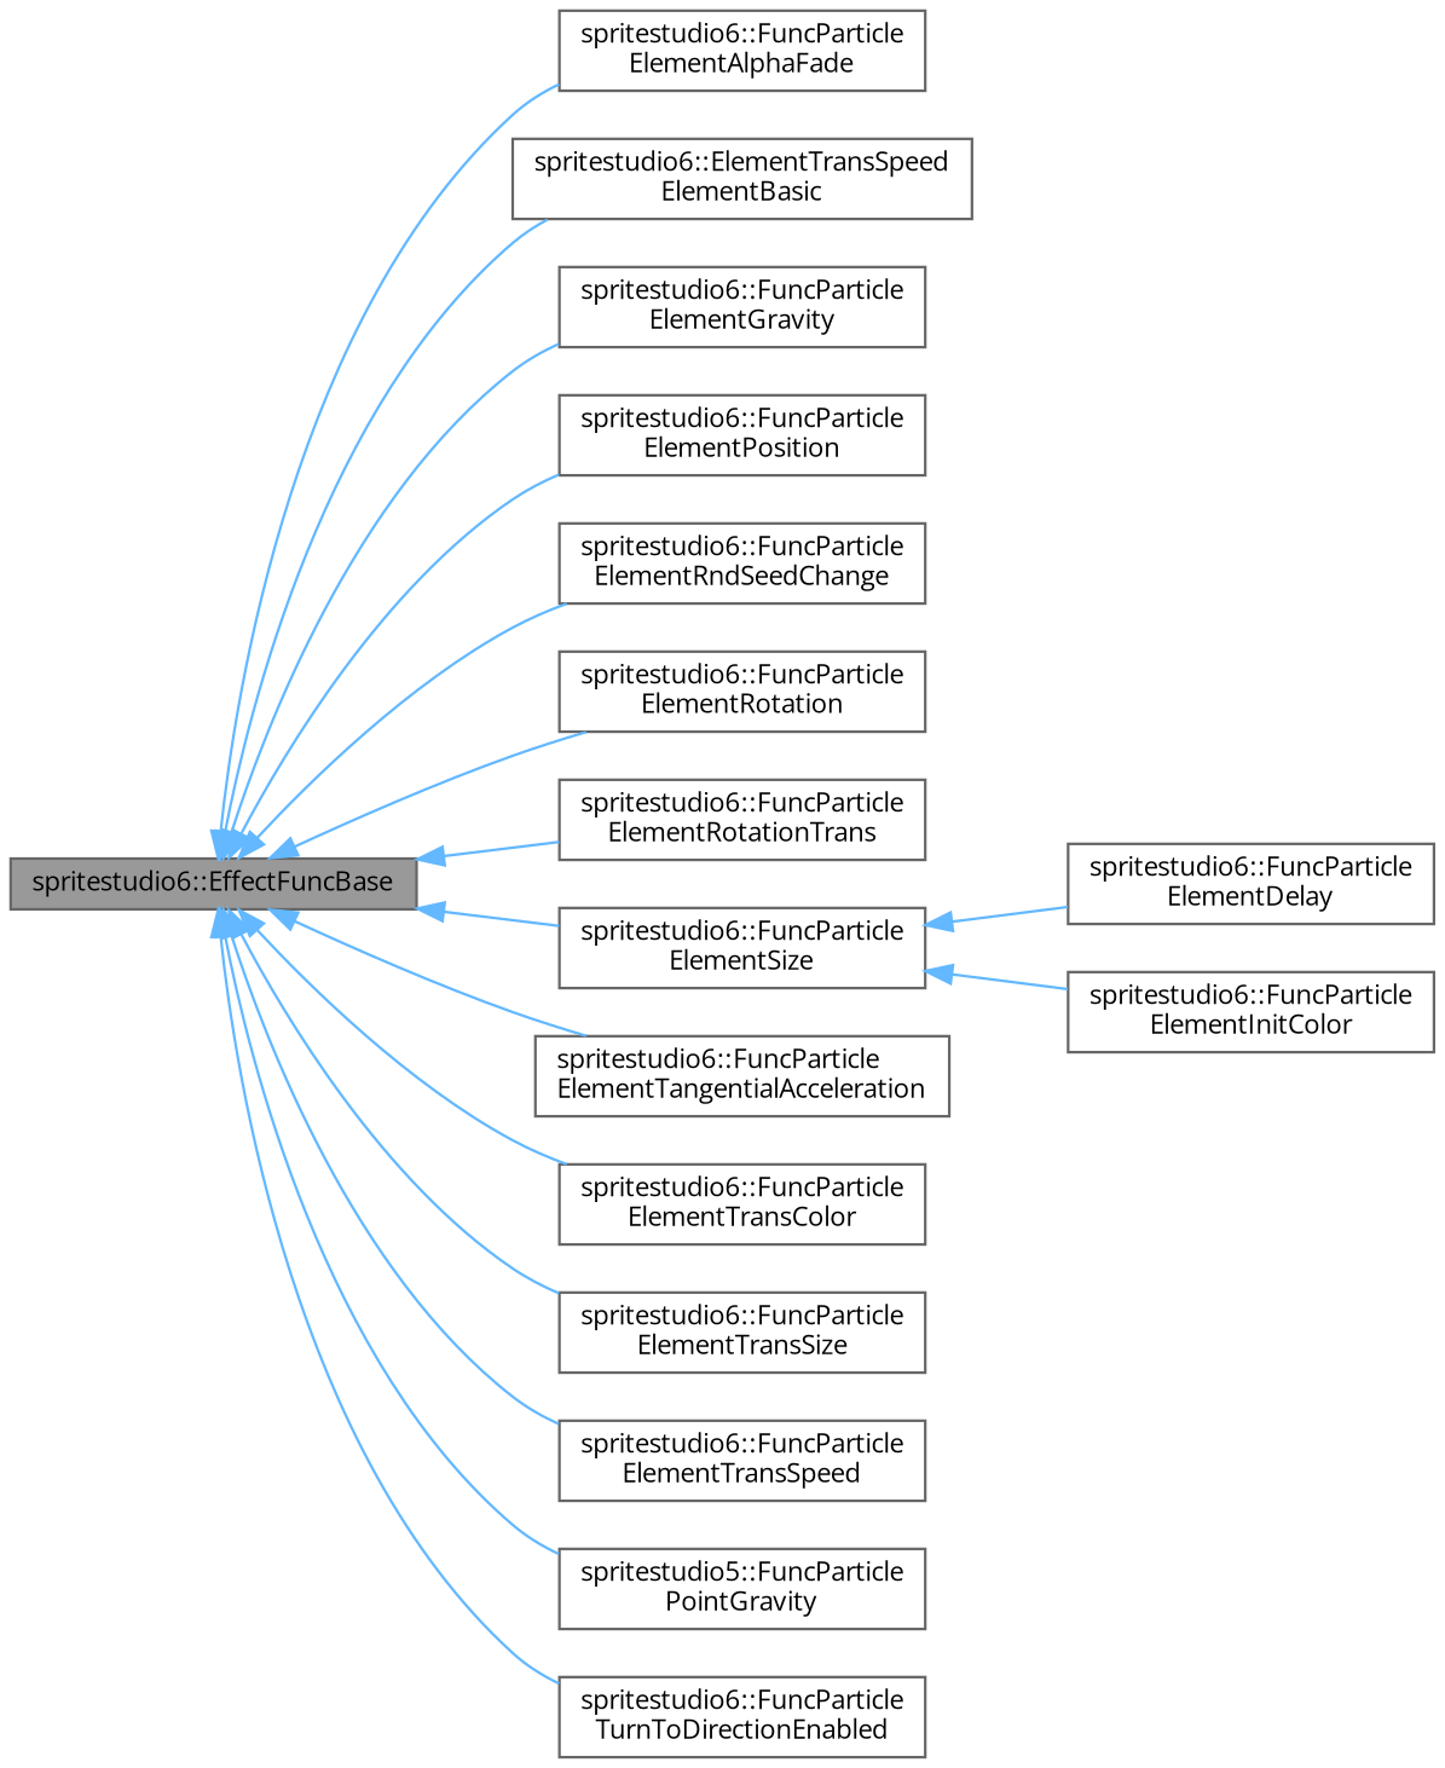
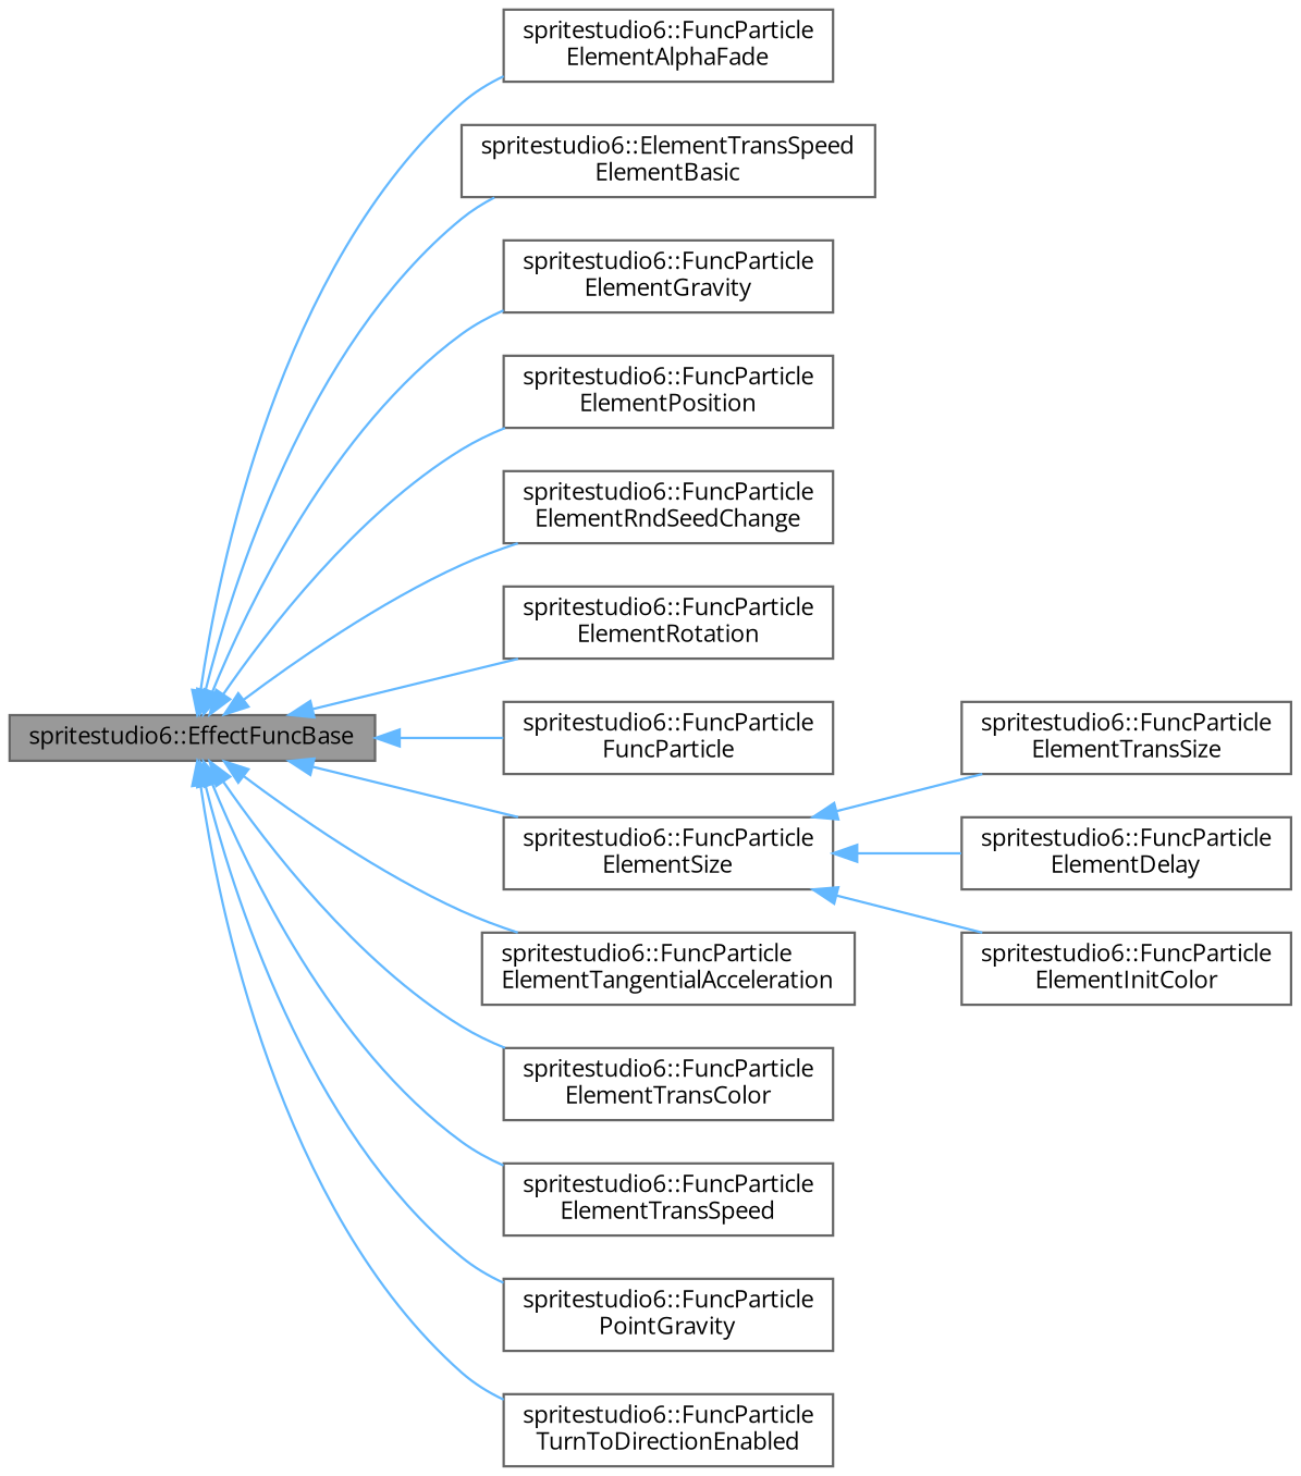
  digraph {
    fontname="Open Sans"
    rankdir=LR
    node [color=gray40 fillcolor=white fontname="Open Sans" fontsize=10 shape=box style=filled]
    edge [color=steelblue1 dir=back fontname="Open Sans" fontsize=10 labelfontname=Helvetica labelfontsize=10 style=solid]
    n1 [fillcolor=grey60 fontcolor=black height=0.2 label="spritestudio6::EffectFuncBase" width=0.4]
    n2 [height=0.2 label="spritestudio6::FuncParticle\lElementAlphaFade" width=0.4]
    n3 [height=0.2 label="spritestudio6::ElementTransSpeed\lElementBasic" width=0.4]
    n4 [height=0.2 label="spritestudio6::FuncParticle\lElementGravity" width=0.4]
    n5 [height=0.2 label="spritestudio6::FuncParticle\lElementPosition" width=0.4]
    n6 [height=0.2 label="spritestudio6::FuncParticle\lElementRndSeedChange" width=0.4]
    n7 [height=0.2 label="spritestudio6::FuncParticle\lElementRotation" width=0.4]
-   n8 [height=0.2 label="spritestudio6::FuncParticle\lElementRotationTrans" width=0.4]
+   n8 [height=0.2 label="spritestudio6::FuncParticle\lFuncParticle" width=0.4]
    n9 [height=0.2 label="spritestudio6::FuncParticle\lElementSize" width=0.4]
    n10 [height=0.2 label="spritestudio6::FuncParticle\lElementTangentialAcceleration" width=0.4]
    n11 [height=0.2 label="spritestudio6::FuncParticle\lElementTransColor" width=0.4]
    n12 [height=0.2 label="spritestudio6::FuncParticle\lElementTransSize" width=0.4]
    n13 [height=0.2 label="spritestudio6::FuncParticle\lElementTransSpeed" width=0.4]
-   n14 [height=0.2 label="spritestudio5::FuncParticle\lPointGravity" width=0.4]
+   n14 [height=0.2 label="spritestudio6::FuncParticle\lPointGravity" width=0.4]
    n15 [height=0.2 label="spritestudio6::FuncParticle\lTurnToDirectionEnabled" width=0.4]
    n16 [height=0.2 label="spritestudio6::FuncParticle\lElementDelay" width=0.4]
    n17 [height=0.2 label="spritestudio6::FuncParticle\lElementInitColor" width=0.4]
    n1 -> n2
    n1 -> n3
    n1 -> n4
    n1 -> n5
    n1 -> n6
    n1 -> n7
    n1 -> n8
    n1 -> n9
    n1 -> n10
    n1 -> n11
-   n1 -> n12
+   n9 -> n12
    n1 -> n13
    n1 -> n14
    n1 -> n15
    n9 -> n16
    n9 -> n17
  }
